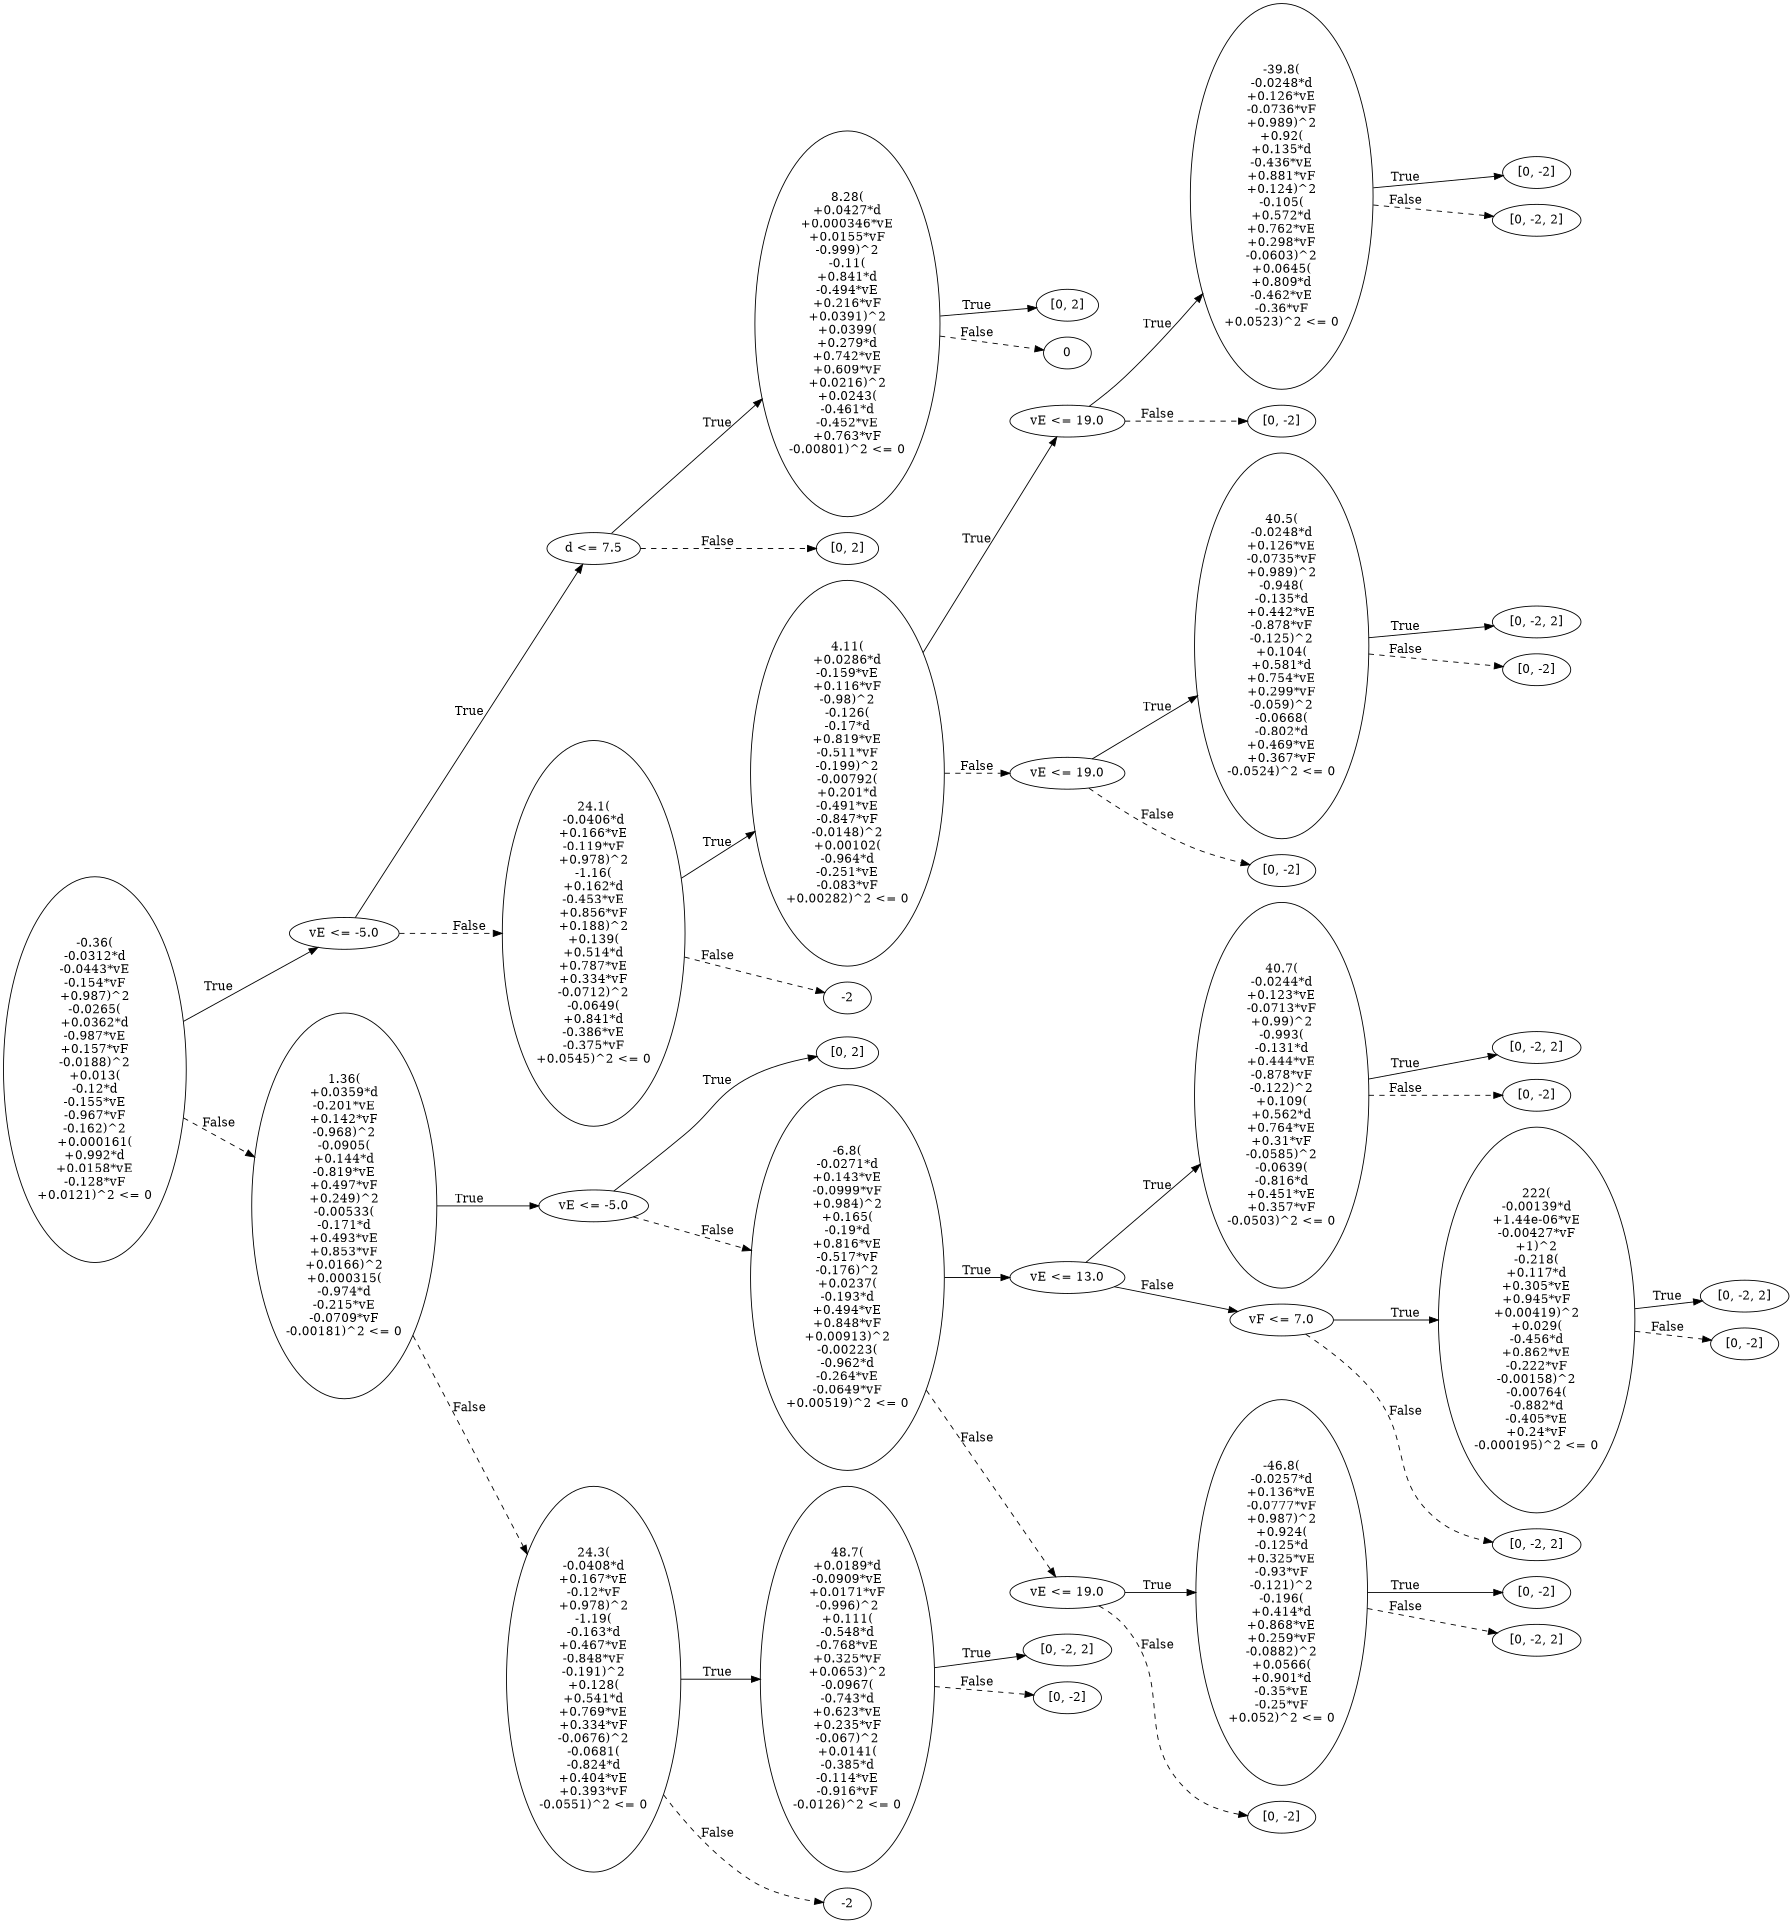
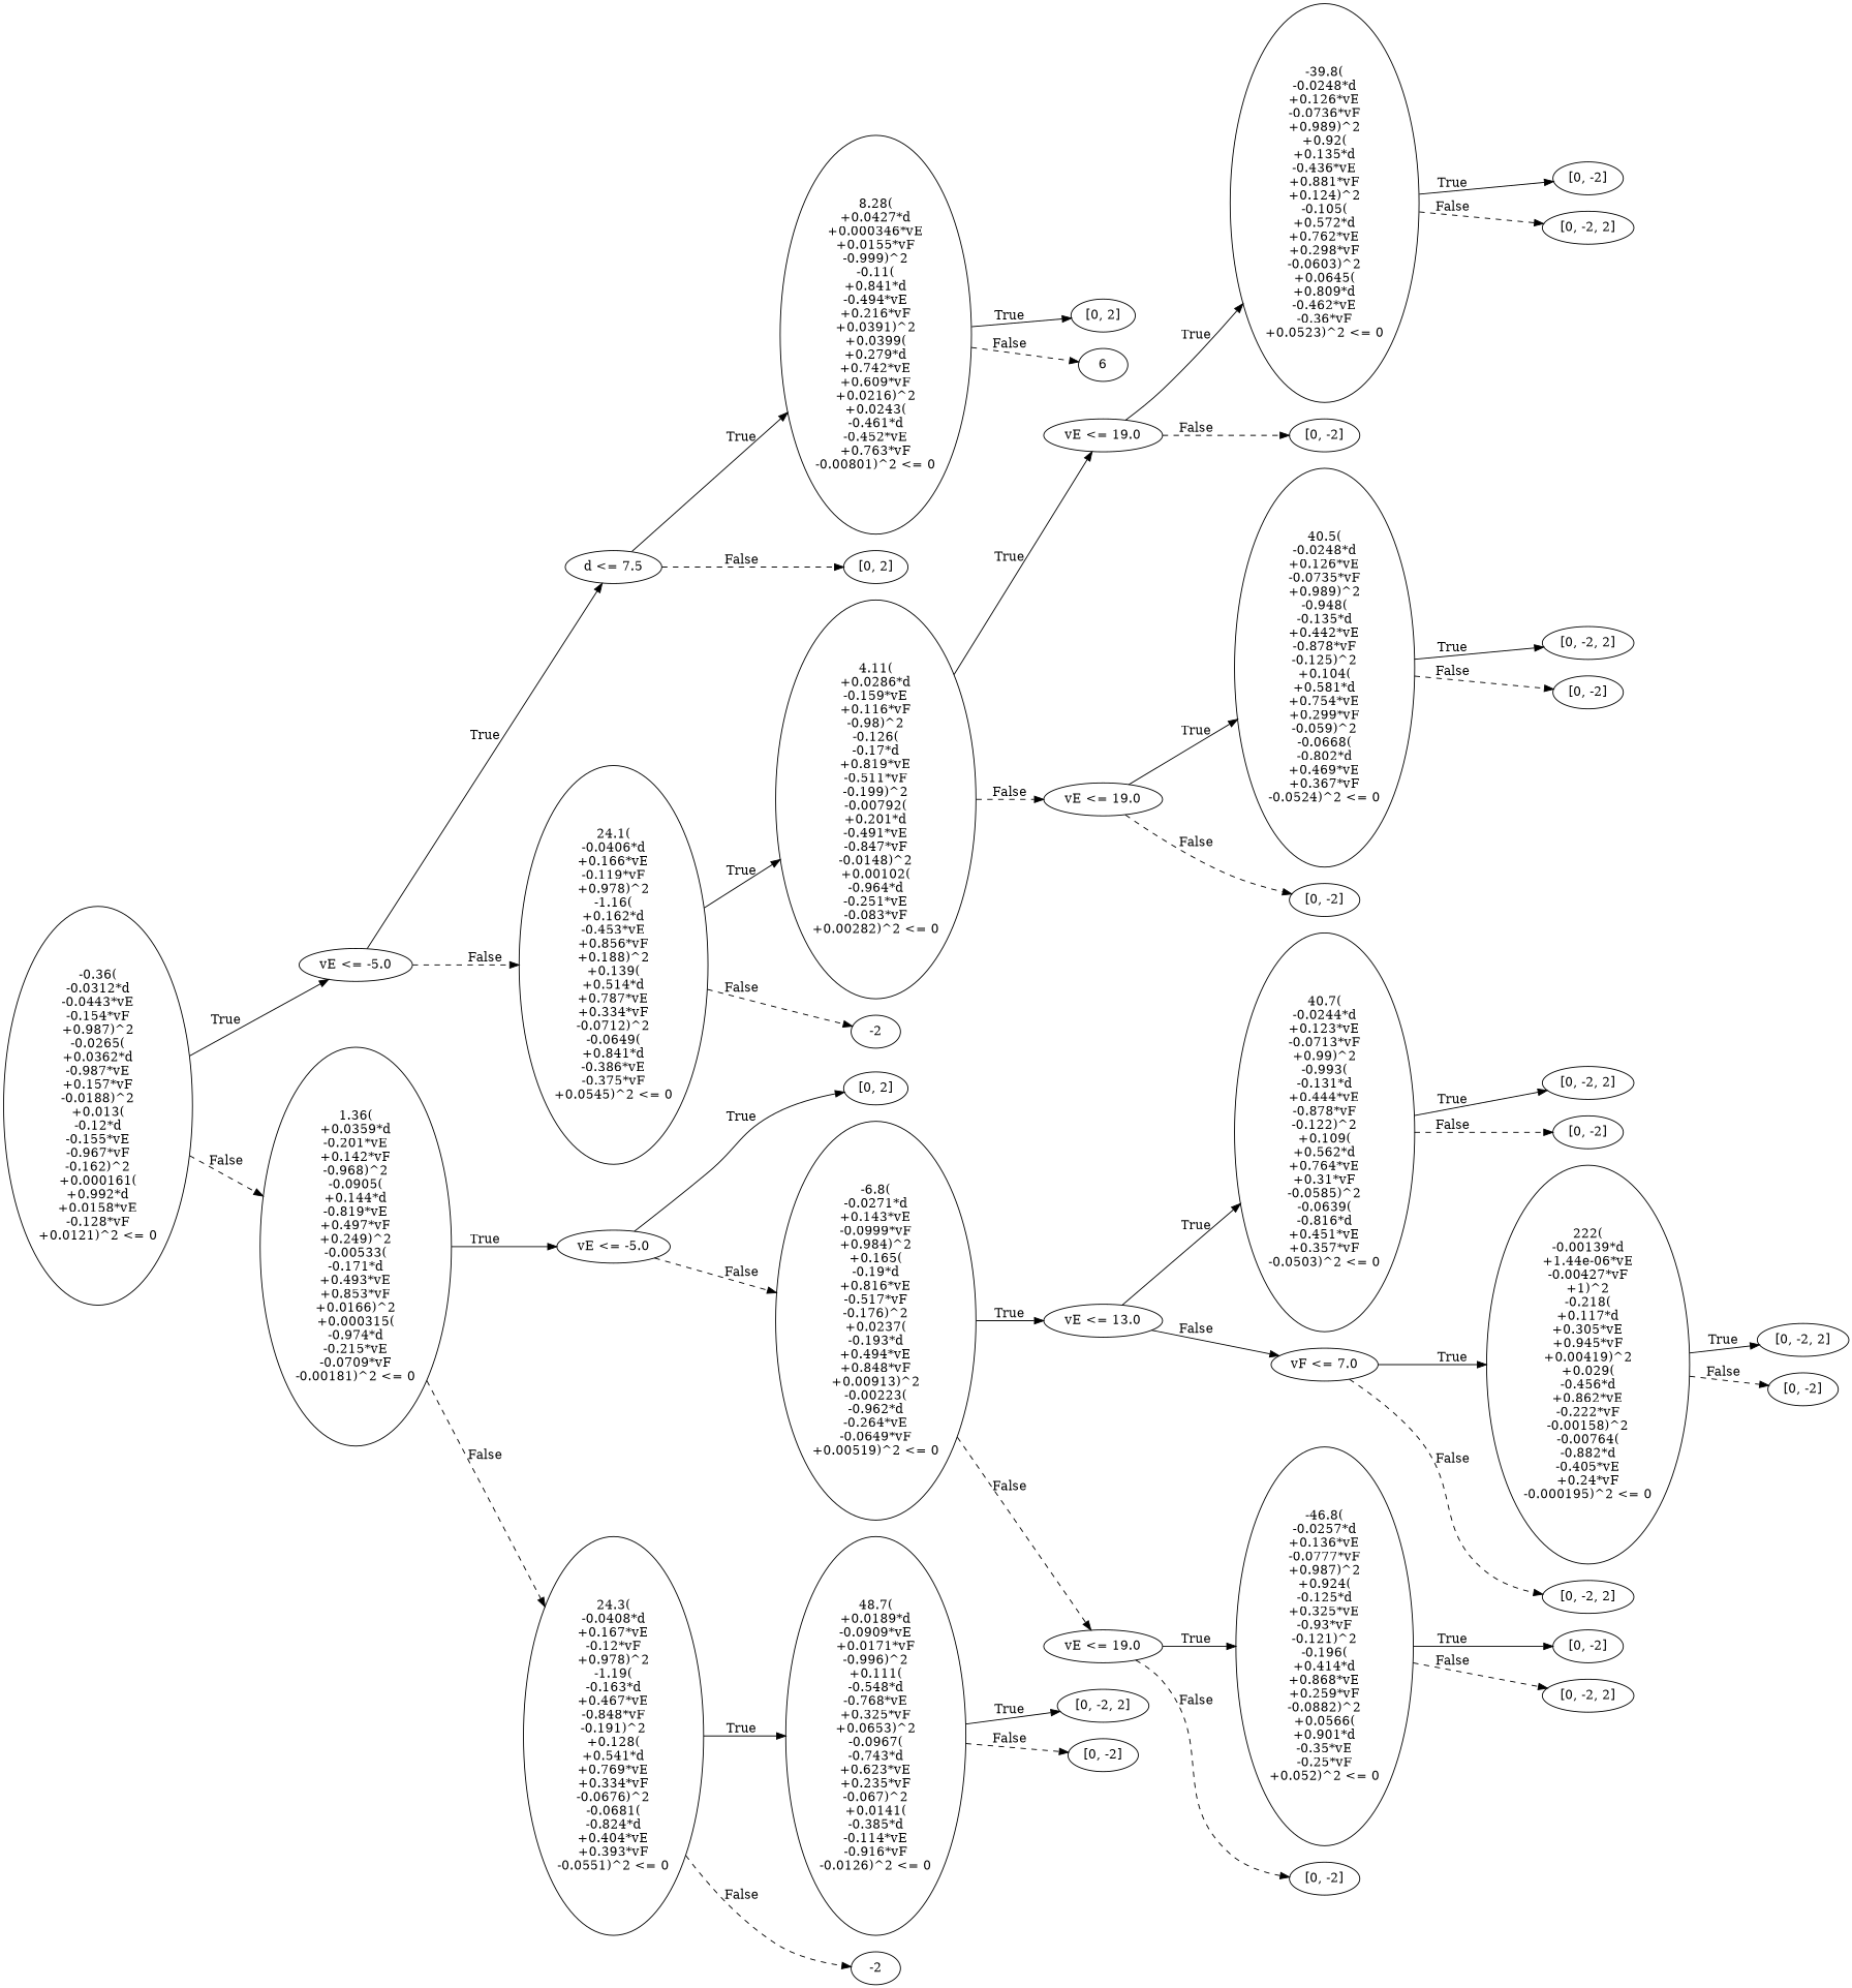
  digraph {
    rankdir=LR
    n1 [label="-0.36(\n-0.0312*d\n-0.0443*vE\n-0.154*vF\n+0.987)^2\n-0.0265(\n+0.0362*d\n-0.987*vE\n+0.157*vF\n-0.0188)^2\n+0.013(\n-0.12*d\n-0.155*vE\n-0.967*vF\n-0.162)^2\n+0.000161(\n+0.992*d\n+0.0158*vE\n-0.128*vF\n+0.0121)^2 <= 0"]
    n2 [label="vE <= -5.0"]
    n3 [label="1.36(\n+0.0359*d\n-0.201*vE\n+0.142*vF\n-0.968)^2\n-0.0905(\n+0.144*d\n-0.819*vE\n+0.497*vF\n+0.249)^2\n-0.00533(\n-0.171*d\n+0.493*vE\n+0.853*vF\n+0.0166)^2\n+0.000315(\n-0.974*d\n-0.215*vE\n-0.0709*vF\n-0.00181)^2 <= 0"]
    n4 [label="d <= 7.5"]
    n5 [label="24.1(\n-0.0406*d\n+0.166*vE\n-0.119*vF\n+0.978)^2\n-1.16(\n+0.162*d\n-0.453*vE\n+0.856*vF\n+0.188)^2\n+0.139(\n+0.514*d\n+0.787*vE\n+0.334*vF\n-0.0712)^2\n-0.0649(\n+0.841*d\n-0.386*vE\n-0.375*vF\n+0.0545)^2 <= 0"]
    n6 [label="vE <= -5.0"]
    n7 [label="24.3(\n-0.0408*d\n+0.167*vE\n-0.12*vF\n+0.978)^2\n-1.19(\n-0.163*d\n+0.467*vE\n-0.848*vF\n-0.191)^2\n+0.128(\n+0.541*d\n+0.769*vE\n+0.334*vF\n-0.0676)^2\n-0.0681(\n-0.824*d\n+0.404*vE\n+0.393*vF\n-0.0551)^2 <= 0"]
    n8 [label="8.28(\n+0.0427*d\n+0.000346*vE\n+0.0155*vF\n-0.999)^2\n-0.11(\n+0.841*d\n-0.494*vE\n+0.216*vF\n+0.0391)^2\n+0.0399(\n+0.279*d\n+0.742*vE\n+0.609*vF\n+0.0216)^2\n+0.0243(\n-0.461*d\n-0.452*vE\n+0.763*vF\n-0.00801)^2 <= 0"]
    n9 [label="[0, 2]"]
    n10 [label="4.11(\n+0.0286*d\n-0.159*vE\n+0.116*vF\n-0.98)^2\n-0.126(\n-0.17*d\n+0.819*vE\n-0.511*vF\n-0.199)^2\n-0.00792(\n+0.201*d\n-0.491*vE\n-0.847*vF\n-0.0148)^2\n+0.00102(\n-0.964*d\n-0.251*vE\n-0.083*vF\n+0.00282)^2 <= 0"]
    n11 [label=-2]
    n12 [label="[0, 2]"]
-   n13 [label=0]
+   n13 [label=6]
    n14 [label="vE <= 19.0"]
    n15 [label="vE <= 19.0"]
    n16 [label="-39.8(\n-0.0248*d\n+0.126*vE\n-0.0736*vF\n+0.989)^2\n+0.92(\n+0.135*d\n-0.436*vE\n+0.881*vF\n+0.124)^2\n-0.105(\n+0.572*d\n+0.762*vE\n+0.298*vF\n-0.0603)^2\n+0.0645(\n+0.809*d\n-0.462*vE\n-0.36*vF\n+0.0523)^2 <= 0"]
    n17 [label="[0, -2]"]
    n18 [label="40.5(\n-0.0248*d\n+0.126*vE\n-0.0735*vF\n+0.989)^2\n-0.948(\n-0.135*d\n+0.442*vE\n-0.878*vF\n-0.125)^2\n+0.104(\n+0.581*d\n+0.754*vE\n+0.299*vF\n-0.059)^2\n-0.0668(\n-0.802*d\n+0.469*vE\n+0.367*vF\n-0.0524)^2 <= 0"]
    n19 [label="[0, -2]"]
    n20 [label="[0, -2]"]
    n21 [label="[0, -2, 2]"]
    n22 [label="[0, -2, 2]"]
    n23 [label="[0, -2]"]
    n24 [label="[0, 2]"]
    n25 [label="-6.8(\n-0.0271*d\n+0.143*vE\n-0.0999*vF\n+0.984)^2\n+0.165(\n-0.19*d\n+0.816*vE\n-0.517*vF\n-0.176)^2\n+0.0237(\n-0.193*d\n+0.494*vE\n+0.848*vF\n+0.00913)^2\n-0.00223(\n-0.962*d\n-0.264*vE\n-0.0649*vF\n+0.00519)^2 <= 0"]
    n26 [label="48.7(\n+0.0189*d\n-0.0909*vE\n+0.0171*vF\n-0.996)^2\n+0.111(\n-0.548*d\n-0.768*vE\n+0.325*vF\n+0.0653)^2\n-0.0967(\n-0.743*d\n+0.623*vE\n+0.235*vF\n-0.067)^2\n+0.0141(\n-0.385*d\n-0.114*vE\n-0.916*vF\n-0.0126)^2 <= 0"]
    n27 [label=-2]
    n28 [label="vE <= 13.0"]
    n29 [label="vE <= 19.0"]
    n30 [label="40.7(\n-0.0244*d\n+0.123*vE\n-0.0713*vF\n+0.99)^2\n-0.993(\n-0.131*d\n+0.444*vE\n-0.878*vF\n-0.122)^2\n+0.109(\n+0.562*d\n+0.764*vE\n+0.31*vF\n-0.0585)^2\n-0.0639(\n-0.816*d\n+0.451*vE\n+0.357*vF\n-0.0503)^2 <= 0"]
    n31 [label="vF <= 7.0"]
    n32 [label="-46.8(\n-0.0257*d\n+0.136*vE\n-0.0777*vF\n+0.987)^2\n+0.924(\n-0.125*d\n+0.325*vE\n-0.93*vF\n-0.121)^2\n-0.196(\n+0.414*d\n+0.868*vE\n+0.259*vF\n-0.0882)^2\n+0.0566(\n+0.901*d\n-0.35*vE\n-0.25*vF\n+0.052)^2 <= 0"]
    n33 [label="[0, -2]"]
    n34 [label="[0, -2, 2]"]
    n35 [label="[0, -2]"]
    n36 [label="222(\n-0.00139*d\n+1.44e-06*vE\n-0.00427*vF\n+1)^2\n-0.218(\n+0.117*d\n+0.305*vE\n+0.945*vF\n+0.00419)^2\n+0.029(\n-0.456*d\n+0.862*vE\n-0.222*vF\n-0.00158)^2\n-0.00764(\n-0.882*d\n-0.405*vE\n+0.24*vF\n-0.000195)^2 <= 0"]
    n37 [label="[0, -2, 2]"]
    n38 [label="[0, -2, 2]"]
    n39 [label="[0, -2]"]
    n40 [label="[0, -2]"]
    n41 [label="[0, -2, 2]"]
    n42 [label="[0, -2, 2]"]
    n43 [label="[0, -2]"]
    n1 -> n2 [label=True]
    n1 -> n3 [label=False style=dashed]
    n2 -> n4 [label=True]
    n2 -> n5 [label=False style=dashed]
    n3 -> n6 [label=True]
    n3 -> n7 [label=False style=dashed]
    n4 -> n8 [label=True]
    n4 -> n9 [label=False style=dashed]
    n5 -> n10 [label=True]
    n5 -> n11 [label=False style=dashed]
    n6 -> n24 [label=True]
    n6 -> n25 [label=False style=dashed]
    n7 -> n26 [label=True]
    n7 -> n27 [label=False style=dashed]
    n8 -> n12 [label=True]
    n8 -> n13 [label=False style=dashed]
    n10 -> n14 [label=True]
    n10 -> n15 [label=False style=dashed]
    n14 -> n16 [label=True]
    n14 -> n17 [label=False style=dashed]
    n15 -> n18 [label=True]
    n15 -> n19 [label=False style=dashed]
    n16 -> n20 [label=True]
    n16 -> n21 [label=False style=dashed]
    n18 -> n22 [label=True]
    n18 -> n23 [label=False style=dashed]
    n25 -> n28 [label=True]
    n25 -> n29 [label=False style=dashed]
    n26 -> n42 [label=True]
    n26 -> n43 [label=False style=dashed]
    n28 -> n30 [label=True]
    n28 -> n31 [label=False style=solid]
    n29 -> n32 [label=True]
    n29 -> n33 [label=False style=dashed]
    n30 -> n34 [label=True]
    n30 -> n35 [label=False style=dashed]
    n31 -> n36 [label=True]
    n31 -> n37 [label=False style=dashed]
    n32 -> n40 [label=True]
    n32 -> n41 [label=False style=dashed]
    n36 -> n38 [label=True]
    n36 -> n39 [label=False style=dashed]
  }
